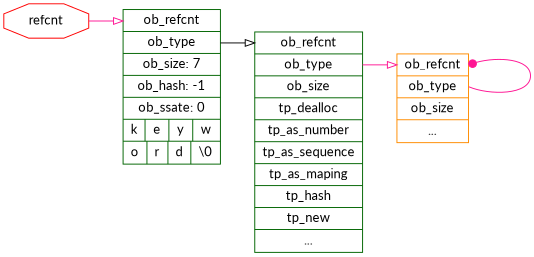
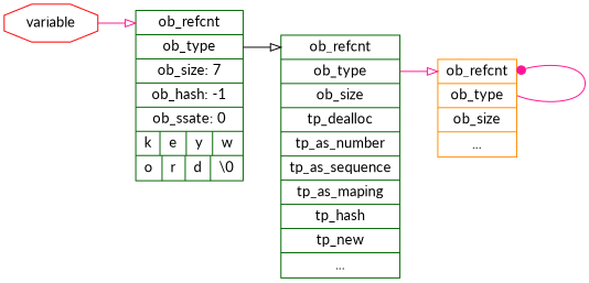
  digraph {
    rankdir=LR
    fontname=Lato
    node [fontname=Lato shape=record color=darkgreen]
    edge [fontname=Lato headport=f1 tailport=f2 color=deeppink arrowhead=onormal]
    n1 [label="<f1> ob_refcnt | <f2> ob_type | <f3> ob_size: 7 | <f4> ob_hash: -1 | <f5> ob_ssate: 0 | {k | e | y | w} | {o | r | d | \\0}"]
    n2 [label="<f1> ob_refcnt | <f2> ob_type | <f3> ob_size | <f4> tp_dealloc | <f5> tp_as_number | <f6> tp_as_sequence | <f7> tp_as_maping | <f8> tp_hash | <f7> tp_new | <f8> ..."]
    n3 [label="<f1> ob_refcnt | <f2> ob_type | <f3> ob_size | <f4> ..." color=darkorange]
-   variable [shape=octagon color=red label=refcnt]
+   variable [shape=octagon color=red]
    n1 -> n2 [color=black]
    n2 -> n3
    n3 -> n3 [headport="f1:e" tailport="f2:e" arrowhead=dot]
    variable -> n1 [tailport=""]
  }
